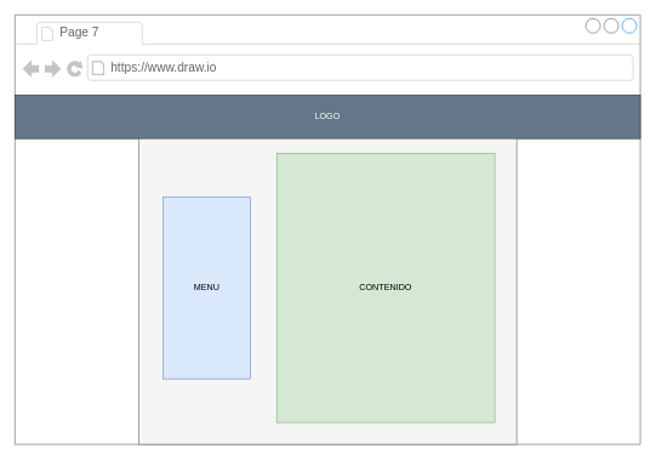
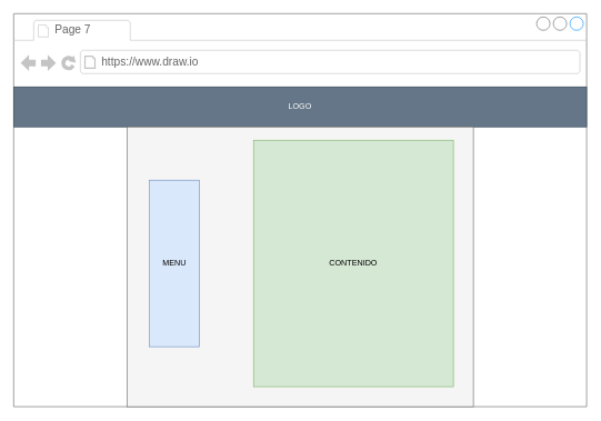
  <mxCell id="0" />
  <mxCell id="1" parent="0" />
  <mxCell id="2" value="" style="strokeWidth=1;shadow=0;dashed=0;align=center;html=1;shape=mxgraph.mockup.containers.browserWindow;rSize=0;strokeColor=#666666;strokeColor2=#008cff;strokeColor3=#c4c4c4;mainText=,;recursiveResize=0;" vertex="1" parent="1"><mxGeometry x="20" y="20" width="860" height="590" as="geometry" /></mxCell>
  <mxCell id="3" value="Page 7" style="strokeWidth=1;shadow=0;dashed=0;align=center;html=1;shape=mxgraph.mockup.containers.anchor;fontSize=17;fontColor=#666666;align=left;" vertex="1" parent="2"><mxGeometry x="60" y="12" width="110" height="26" as="geometry" /></mxCell>
  <mxCell id="4" value="https://www.draw.io" style="strokeWidth=1;shadow=0;dashed=0;align=center;html=1;shape=mxgraph.mockup.containers.anchor;rSize=0;fontSize=17;fontColor=#666666;align=left;" vertex="1" parent="2"><mxGeometry x="130" y="60" width="250" height="26" as="geometry" /></mxCell>
  <mxCell id="5" value="LOGO" style="rounded=0;whiteSpace=wrap;html=1;fillColor=#647687;strokeColor=#314354;fontColor=#ffffff;" vertex="1" parent="2"><mxGeometry y="110" width="860" height="60" as="geometry" /></mxCell>
  <mxCell id="6" value="" style="rounded=0;whiteSpace=wrap;html=1;fillColor=#f5f5f5;strokeColor=#666666;fontColor=#333333;" vertex="1" parent="2"><mxGeometry x="170" y="170" width="520" height="420" as="geometry" /></mxCell>
- <mxCell id="7" value="MENU" style="rounded=0;whiteSpace=wrap;html=1;fillColor=#dae8fc;strokeColor=#6c8ebf;" vertex="1" parent="2"><mxGeometry x="204" y="250" width="120" height="250" as="geometry" /></mxCell>
+ <mxCell id="7" value="MENU" style="rounded=0;whiteSpace=wrap;html=1;fillColor=#dae8fc;strokeColor=#6c8ebf;" vertex="1" parent="2"><mxGeometry x="204" y="250" width="75" height="250" as="geometry" /></mxCell>
  <mxCell id="8" value="CONTENIDO" style="rounded=0;whiteSpace=wrap;html=1;fillColor=#d5e8d4;strokeColor=#82b366;" vertex="1" parent="2"><mxGeometry x="360" y="190" width="300" height="370" as="geometry" /></mxCell>
